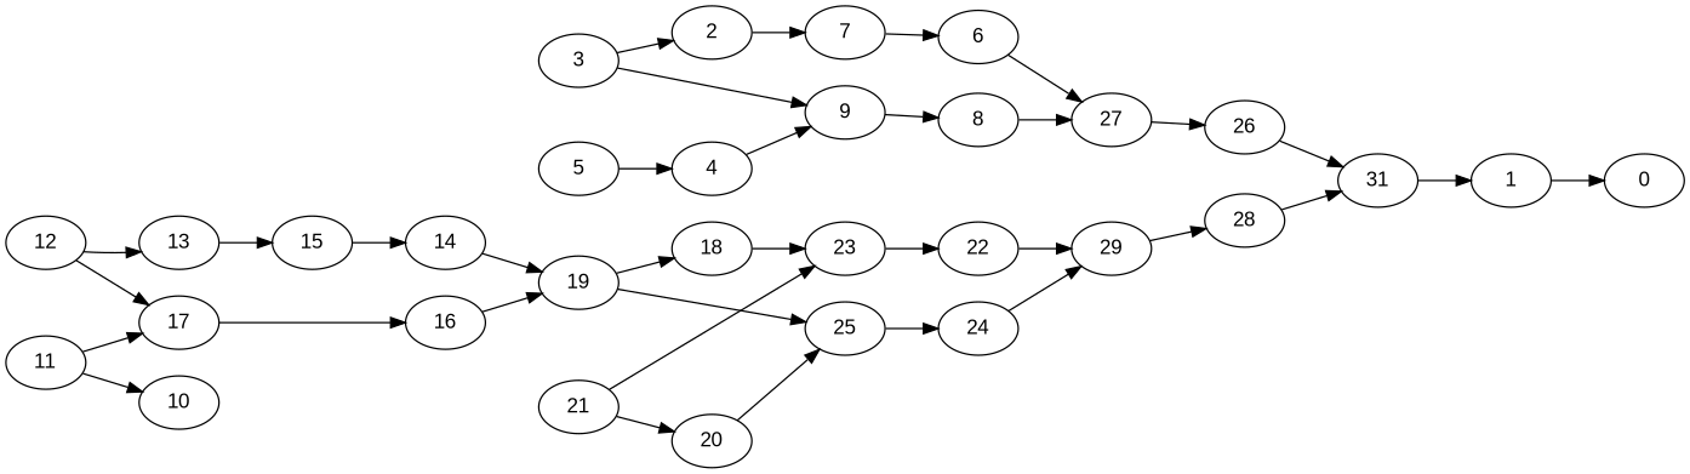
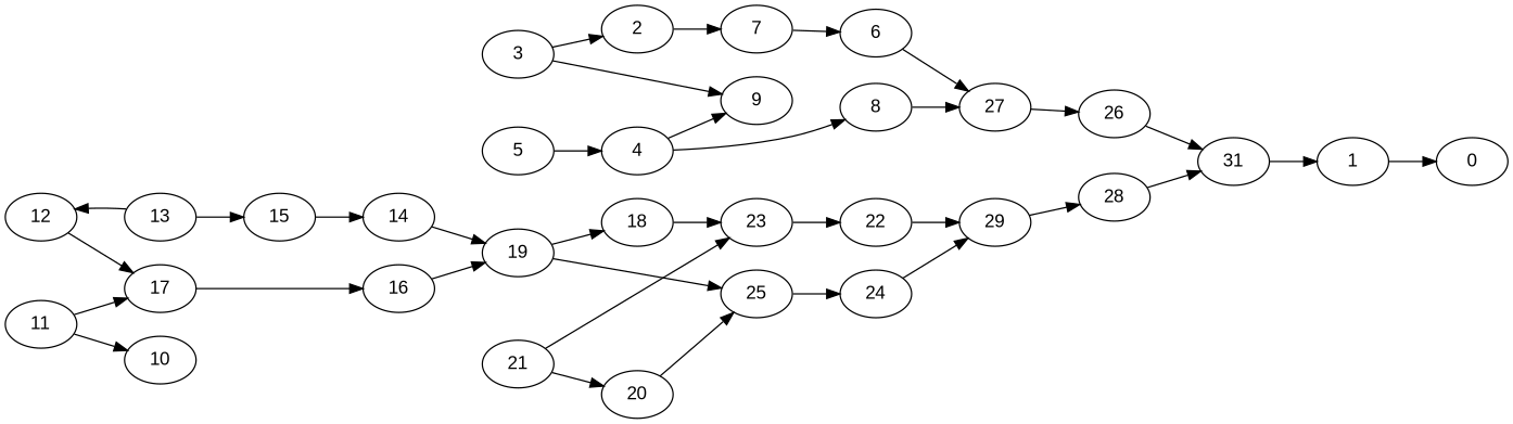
  digraph {
    fontname="Liberation Sans"
    rankdir=LR
    node [fontname="Liberation Sans"]
    edge [fontname="Liberation Sans"]
    1
    0
    3
    2
    9
    7
    8
    6
    5
    4
    27
    26
    11
    10
    17
    16
    15
    14
    13
    12
    19
    18
    25
    23
    24
    22
    21
    20
    29
    28
    31
    1 -> 0
    3 -> 2
    3 -> 9
    2 -> 7
-   9 -> 8
+   4 -> 8
    7 -> 6
    8 -> 27
    6 -> 27
    5 -> 4
    4 -> 9
    27 -> 26
    26 -> 31
    11 -> 10
    11 -> 17
    17 -> 16
    16 -> 19
    15 -> 14
    14 -> 19
    13 -> 15
-   12 -> 13
+   13 -> 12
    12 -> 17
    19 -> 18
    19 -> 25
    18 -> 23
    25 -> 24
    23 -> 22
    24 -> 29
    22 -> 29
    21 -> 23
    21 -> 20
    20 -> 25
    29 -> 28
    28 -> 31
    31 -> 1
  }
